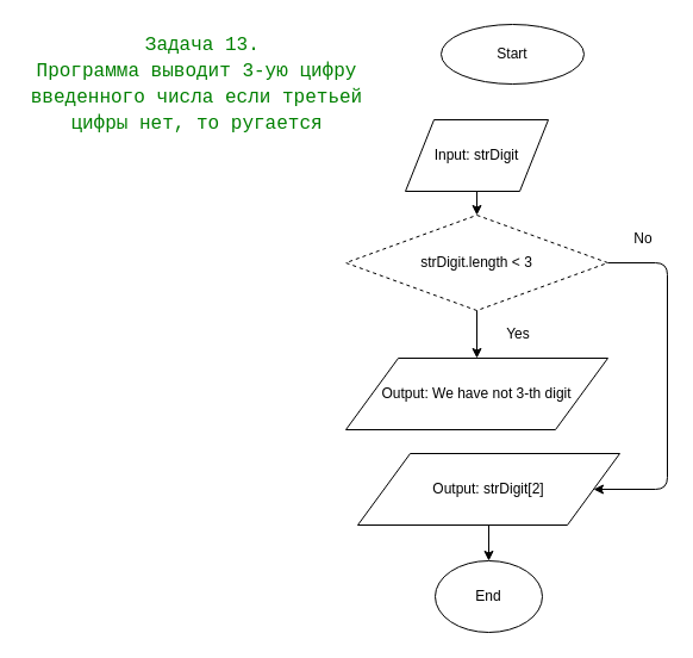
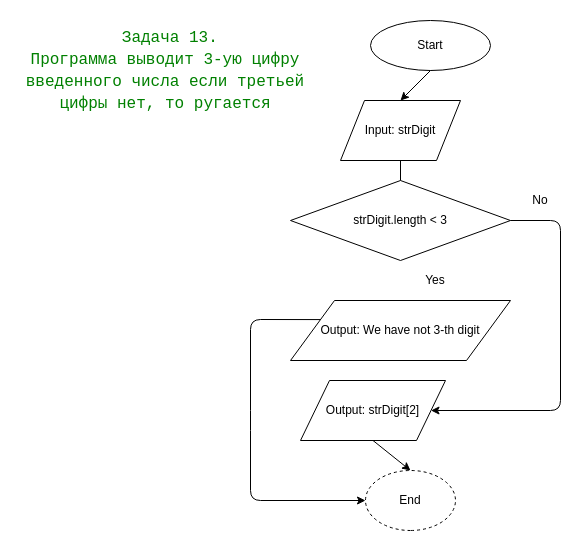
  <mxCell id="0" />
  <mxCell id="1" parent="0" />
  <mxCell id="2" value="&lt;div style=&quot;background-color: rgb(255 , 255 , 255) ; font-family: &amp;#34;consolas&amp;#34; , &amp;#34;courier new&amp;#34; , monospace ; font-size: 16px ; line-height: 22px ; white-space: pre&quot;&gt;&lt;div&gt;&lt;span style=&quot;color: #008000&quot;&gt;&amp;nbsp;Задача 13.&lt;/span&gt;&lt;/div&gt;&lt;div&gt;&lt;span style=&quot;color: #008000&quot;&gt;Программа выводит 3-ую цифру&lt;/span&gt;&lt;/div&gt;&lt;div&gt;&lt;span style=&quot;color: #008000&quot;&gt;введенного числа &lt;/span&gt;&lt;span style=&quot;color: rgb(0 , 128 , 0)&quot;&gt;если третьей&lt;/span&gt;&lt;/div&gt;&lt;div&gt;&lt;span style=&quot;color: rgb(0 , 128 , 0)&quot;&gt;цифры нет, то ругается&lt;/span&gt;&lt;/div&gt;&lt;/div&gt;" style="text;html=1;strokeColor=none;fillColor=none;align=center;verticalAlign=middle;whiteSpace=wrap;rounded=0;" vertex="1" parent="1"><mxGeometry x="20" y="20" width="290" height="100" as="geometry" /></mxCell>
  <mxCell id="3" value="Start" style="ellipse;whiteSpace=wrap;html=1;" vertex="1" parent="1"><mxGeometry x="370" y="20" width="120" height="50" as="geometry" /></mxCell>
  <mxCell id="4" value="Input: strDigit" style="shape=parallelogram;perimeter=parallelogramPerimeter;whiteSpace=wrap;html=1;" vertex="1" parent="1"><mxGeometry x="340" y="100" width="120" height="60" as="geometry" /></mxCell>
- <mxCell id="5" value="strDigit.length &amp;lt; 3" style="rhombus;whiteSpace=wrap;html=1;dashed=1;" vertex="1" parent="1"><mxGeometry x="290" y="180" width="220" height="80" as="geometry" /></mxCell>
+ <mxCell id="5" value="strDigit.length &amp;lt; 3" style="rhombus;whiteSpace=wrap;html=1;" vertex="1" parent="1"><mxGeometry x="290" y="180" width="220" height="80" as="geometry" /></mxCell>
  <mxCell id="6" value="Output: We have not 3-th digit" style="shape=parallelogram;perimeter=parallelogramPerimeter;whiteSpace=wrap;html=1;" vertex="1" parent="1"><mxGeometry x="290" y="300" width="220" height="60" as="geometry" /></mxCell>
- <mxCell id="7" value="Output: strDigit[2]" style="shape=parallelogram;perimeter=parallelogramPerimeter;whiteSpace=wrap;html=1;" vertex="1" parent="1"><mxGeometry x="300" y="380" width="220" height="60" as="geometry" /></mxCell>
- <mxCell id="8" value="End" style="ellipse;whiteSpace=wrap;html=1;direction=south;" vertex="1" parent="1"><mxGeometry x="365" y="470" width="90" height="60" as="geometry" /></mxCell>
- <mxCell id="10" value="" style="endArrow=classic;html=1;exitX=0.5;exitY=1;exitDx=0;exitDy=0;entryX=0.5;entryY=0;entryDx=0;entryDy=0;" edge="1" parent="1" source="4" target="5"><mxGeometry width="50" height="50" relative="1" as="geometry"><mxPoint x="20" y="580" as="sourcePoint" /><mxPoint x="70" y="530" as="targetPoint" /></mxGeometry></mxCell>
- <mxCell id="11" value="" style="endArrow=classic;html=1;exitX=0.5;exitY=1;exitDx=0;exitDy=0;" edge="1" parent="1" source="5" target="6"><mxGeometry width="50" height="50" relative="1" as="geometry"><mxPoint x="20" y="580" as="sourcePoint" /><mxPoint x="70" y="530" as="targetPoint" /></mxGeometry></mxCell>
+ <mxCell id="7" value="Output: strDigit[2]" style="shape=parallelogram;perimeter=parallelogramPerimeter;whiteSpace=wrap;html=1;" vertex="1" parent="1"><mxGeometry x="300" y="380" width="145" height="60" as="geometry" /></mxCell>
+ <mxCell id="8" value="End" style="ellipse;whiteSpace=wrap;html=1;direction=south;dashed=1;" vertex="1" parent="1"><mxGeometry x="365" y="470" width="90" height="60" as="geometry" /></mxCell>
+ <mxCell id="9" value="" style="endArrow=classic;html=1;exitX=0.5;exitY=1;exitDx=0;exitDy=0;entryX=0.5;entryY=0;entryDx=0;entryDy=0;" edge="1" parent="1" source="3" target="4"><mxGeometry width="50" height="50" relative="1" as="geometry"><mxPoint x="580" y="120" as="sourcePoint" /><mxPoint x="630" y="70" as="targetPoint" /></mxGeometry></mxCell>
+ <mxCell id="10" value="" style="endArrow=none;html=1;exitX=0.5;exitY=1;exitDx=0;exitDy=0;entryX=0.5;entryY=0;entryDx=0;entryDy=0;" edge="1" parent="1" source="4" target="5"><mxGeometry width="50" height="50" relative="1" as="geometry"><mxPoint x="20" y="580" as="sourcePoint" /><mxPoint x="70" y="530" as="targetPoint" /></mxGeometry></mxCell>
  <mxCell id="12" value="" style="endArrow=classic;html=1;entryX=0;entryY=0.5;entryDx=0;entryDy=0;exitX=0.5;exitY=1;exitDx=0;exitDy=0;" edge="1" parent="1" source="7" target="8"><mxGeometry width="50" height="50" relative="1" as="geometry"><mxPoint x="20" y="600" as="sourcePoint" /><mxPoint x="70" y="550" as="targetPoint" /></mxGeometry></mxCell>
  <mxCell id="13" value="No" style="text;html=1;strokeColor=none;fillColor=none;align=center;verticalAlign=middle;whiteSpace=wrap;rounded=0;" vertex="1" parent="1"><mxGeometry x="520" y="190" width="40" height="20" as="geometry" /></mxCell>
  <mxCell id="14" value="Yes" style="text;html=1;strokeColor=none;fillColor=none;align=center;verticalAlign=middle;whiteSpace=wrap;rounded=0;" vertex="1" parent="1"><mxGeometry x="415" y="270" width="40" height="20" as="geometry" /></mxCell>
  <mxCell id="15" value="" style="endArrow=classic;html=1;exitX=1;exitY=0.5;exitDx=0;exitDy=0;entryX=1;entryY=0.5;entryDx=0;entryDy=0;" edge="1" parent="1" source="5" target="7"><mxGeometry width="50" height="50" relative="1" as="geometry"><mxPoint x="500" y="270" as="sourcePoint" /><mxPoint x="560" y="220" as="targetPoint" /><Array as="points"><mxPoint x="560" y="220" /><mxPoint x="560" y="410" /></Array></mxGeometry></mxCell>
+ <mxCell id="16" value="" style="endArrow=classic;html=1;entryX=0.5;entryY=1;entryDx=0;entryDy=0;exitX=0;exitY=0.25;exitDx=0;exitDy=0;" edge="1" parent="1" source="6" target="8"><mxGeometry width="50" height="50" relative="1" as="geometry"><mxPoint x="20" y="600" as="sourcePoint" /><mxPoint x="70" y="550" as="targetPoint" /><Array as="points"><mxPoint x="250" y="319" /><mxPoint x="250" y="420" /><mxPoint x="250" y="500" /></Array></mxGeometry></mxCell>
